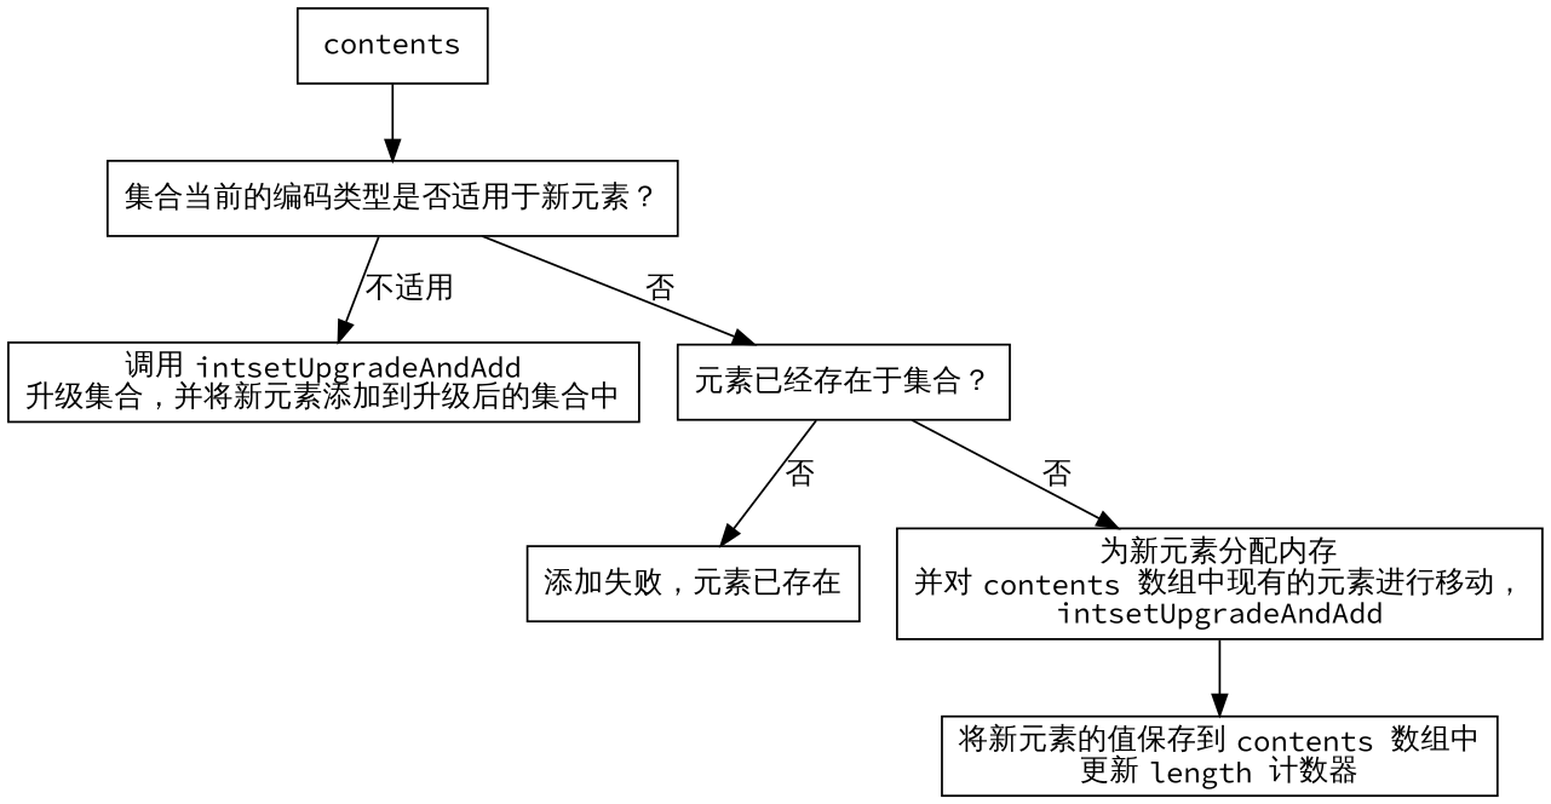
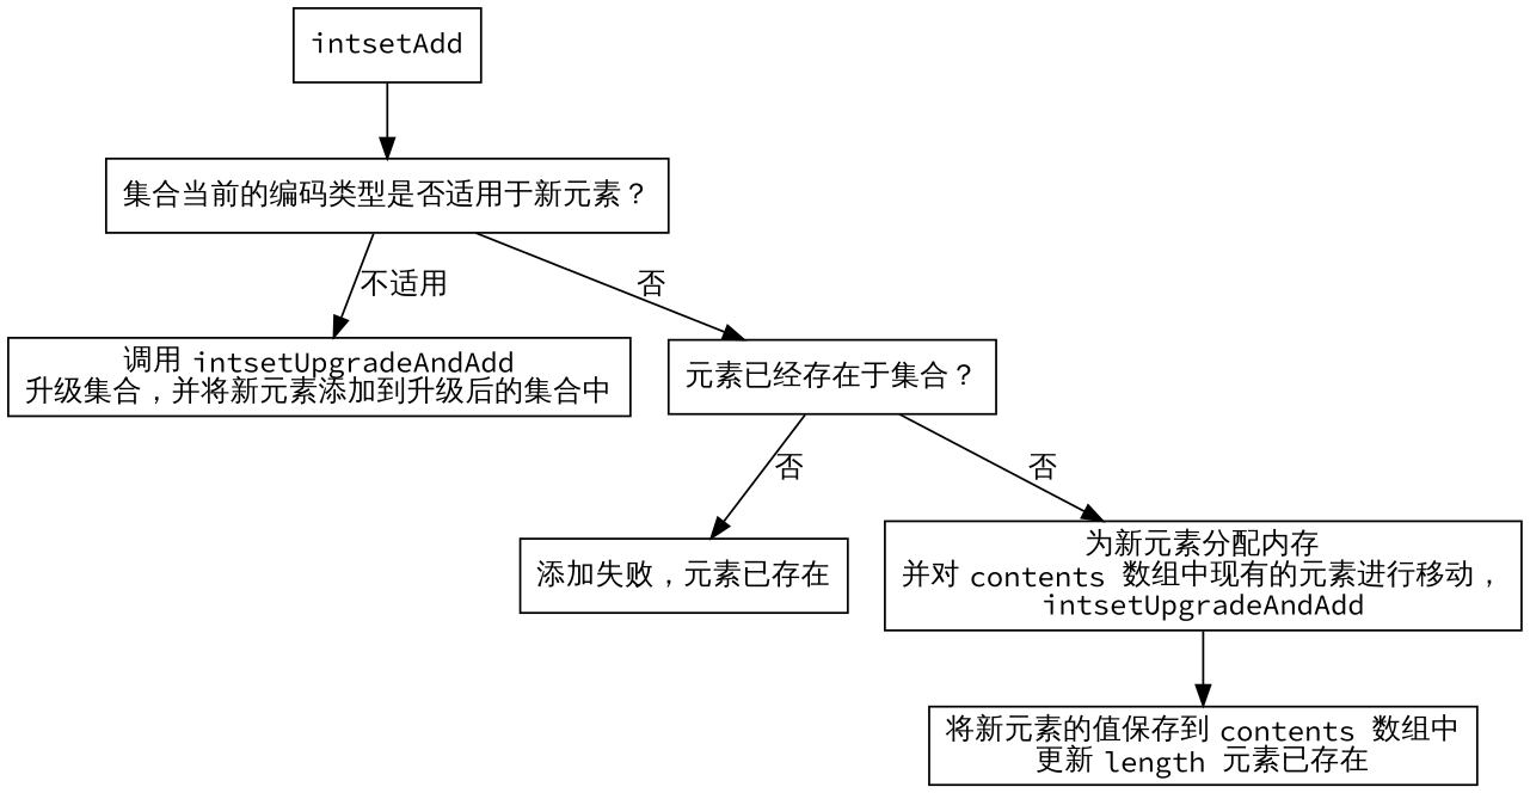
  digraph {
    fontname="Source Code Pro"
    node [fontname="Source Code Pro" shape=box]
    edge [fontname="Source Code Pro"]
-   n1 [label=contents]
+   n1 [label=intsetAdd]
    n2 [label="集合当前的编码类型是否适用于新元素？"]
    n3 [label="调用 intsetUpgradeAndAdd\n升级集合，并将新元素添加到升级后的集合中"]
    n4 [label="元素已经存在于集合？"]
    n5 [label="添加失败，元素已存在"]
    n6 [label="为新元素分配内存\n并对 contents 数组中现有的元素进行移动，\nintsetUpgradeAndAdd"]
-   n7 [label="将新元素的值保存到 contents 数组中\n更新 length 计数器"]
+   n7 [label="将新元素的值保存到 contents 数组中\n更新 length 元素已存在"]
    n1 -> n2
    n2 -> n3 [label="不适用"]
    n2 -> n4 [label="否"]
    n4 -> n5 [label="否"]
    n4 -> n6 [label="否"]
    n6 -> n7
  }
